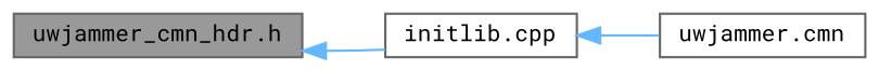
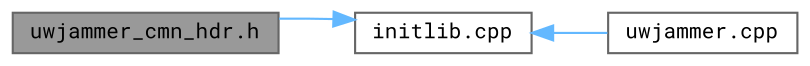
  digraph {
    fontname="Roboto Mono"
    rankdir=LR
    node [color=grey40 fillcolor=white fontname="Roboto Mono" fontsize=10 shape=box style=filled]
    edge [color=steelblue1 dir=back fontname="Roboto Mono" fontsize=10 labelfontname=Helvetica labelfontsize=10 style=solid]
    n1 [color=gray40 fillcolor=grey60 fontcolor=black height=0.2 label="uwjammer_cmn_hdr.h" width=0.4]
    n2 [height=0.2 label="initlib.cpp" width=0.4]
-   n3 [height=0.2 label="uwjammer.cmn" width=0.4]
-   n1 -> n2
+   n3 [height=0.2 label="uwjammer.cpp" width=0.4]
+   n2 -> n1
    n2 -> n3
  }
